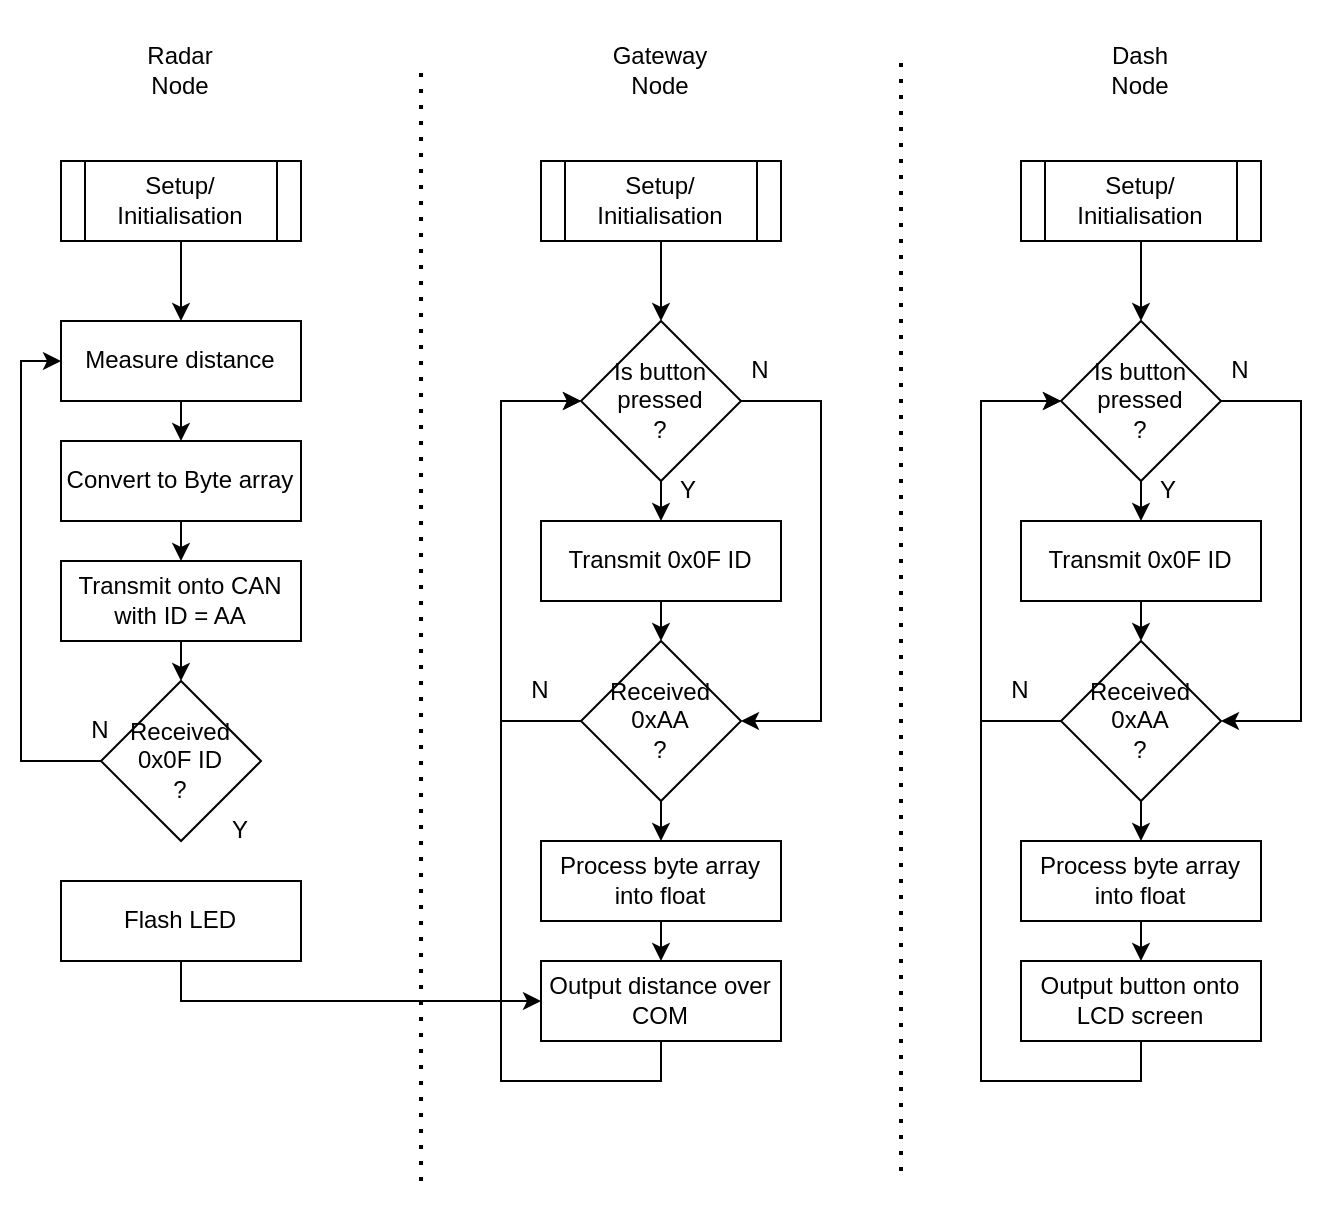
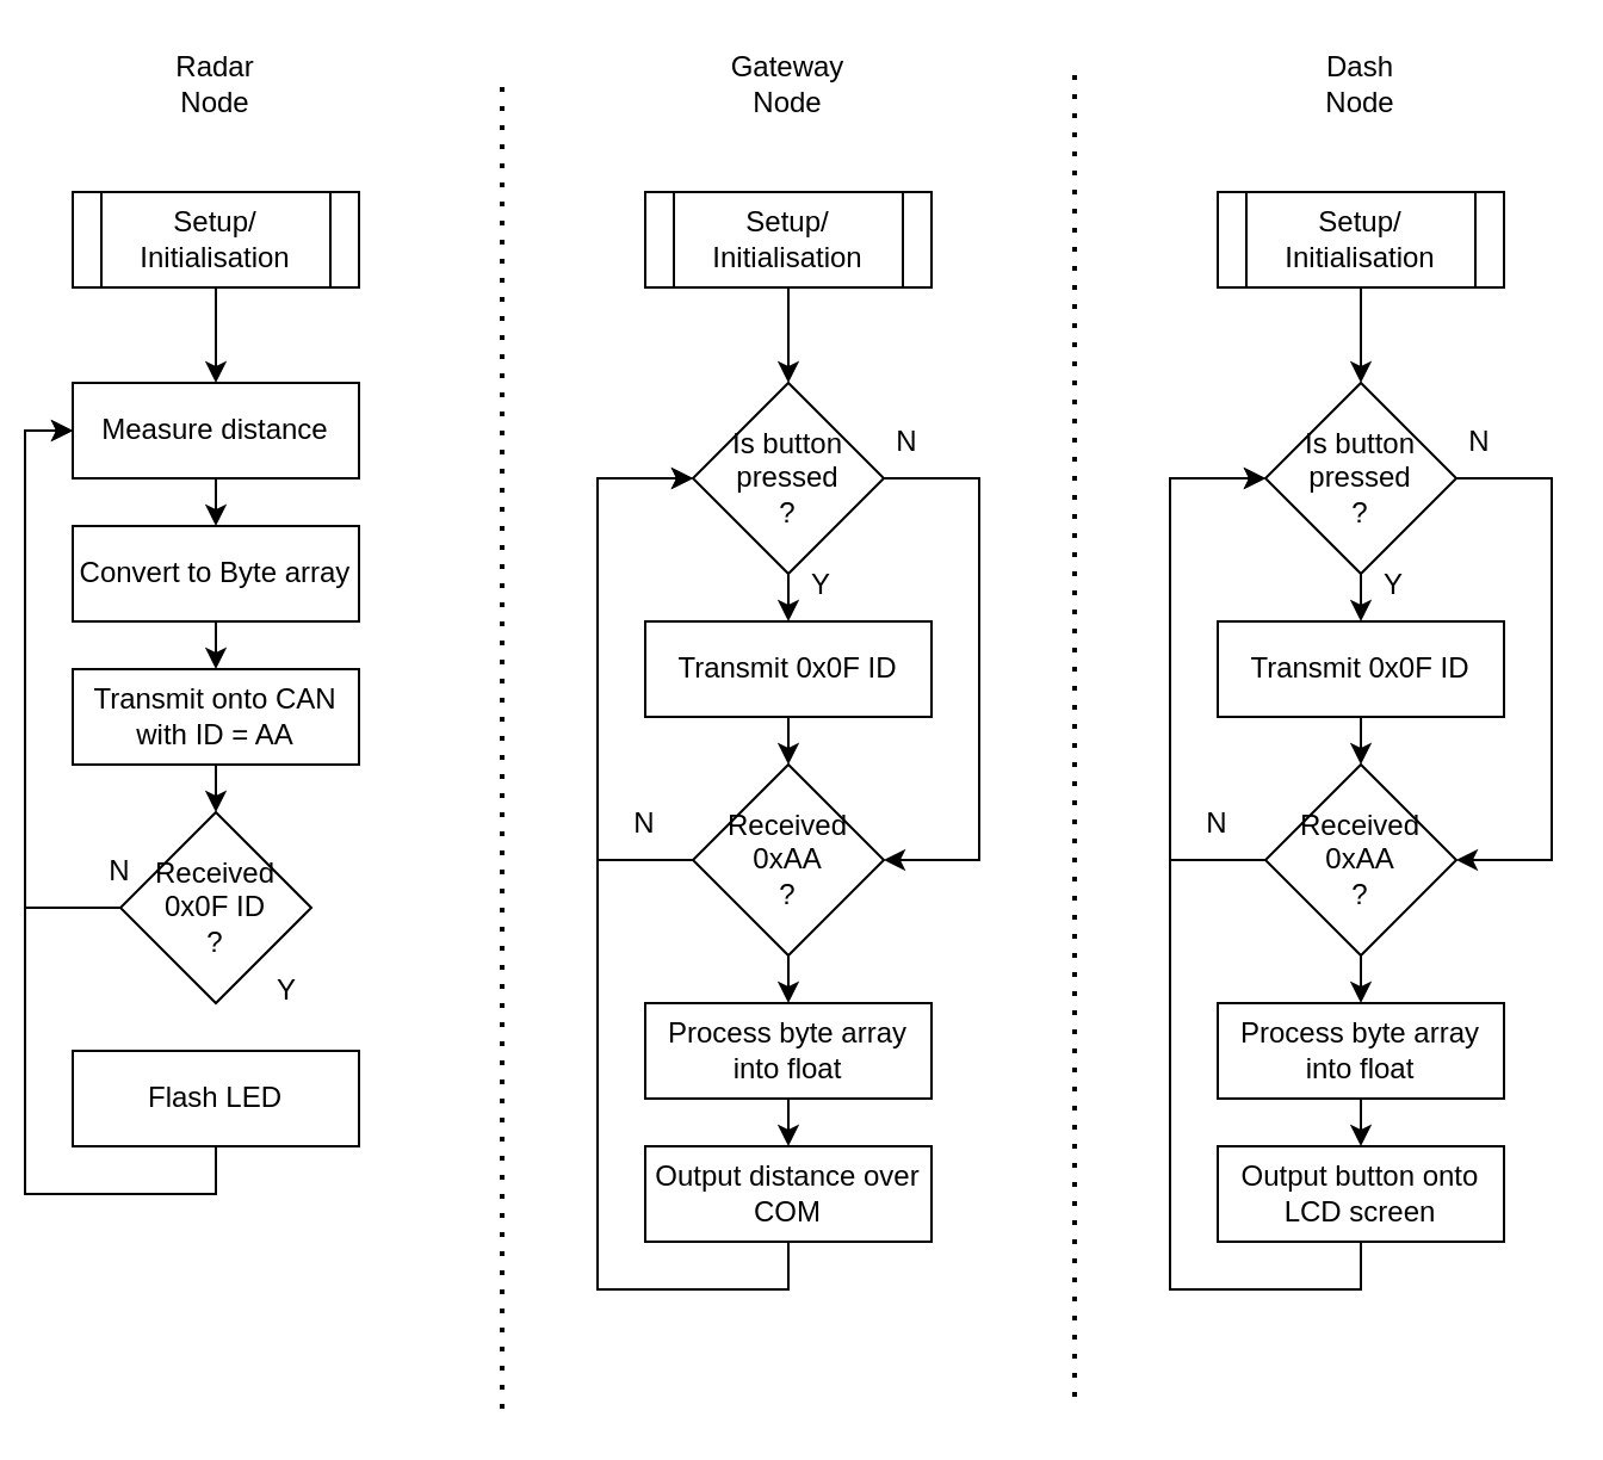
  <mxCell id="0" />
  <mxCell id="1" parent="0" />
  <mxCell id="2" value="Radar Node" style="text;html=1;align=center;verticalAlign=middle;whiteSpace=wrap;rounded=0;" vertex="1" parent="1"><mxGeometry x="60" y="20" width="60" height="30" as="geometry" /></mxCell>
  <mxCell id="3" value="" style="endArrow=none;dashed=1;html=1;dashPattern=1 3;strokeWidth=2;rounded=0;" edge="1" parent="1"><mxGeometry width="50" height="50" relative="1" as="geometry"><mxPoint x="210" y="590" as="sourcePoint" /><mxPoint x="210" y="30" as="targetPoint" /></mxGeometry></mxCell>
  <mxCell id="4" style="edgeStyle=orthogonalEdgeStyle;rounded=0;orthogonalLoop=1;jettySize=auto;html=1;exitX=0.5;exitY=1;exitDx=0;exitDy=0;entryX=0.5;entryY=0;entryDx=0;entryDy=0;" edge="1" parent="1" source="5" target="7"><mxGeometry relative="1" as="geometry" /></mxCell>
  <mxCell id="5" value="Setup/ Initialisation" style="shape=process;whiteSpace=wrap;html=1;backgroundOutline=1;" vertex="1" parent="1"><mxGeometry x="30" y="80" width="120" height="40" as="geometry" /></mxCell>
  <mxCell id="6" style="edgeStyle=orthogonalEdgeStyle;rounded=0;orthogonalLoop=1;jettySize=auto;html=1;exitX=0.5;exitY=1;exitDx=0;exitDy=0;entryX=0.5;entryY=0;entryDx=0;entryDy=0;" edge="1" parent="1" source="7" target="9"><mxGeometry relative="1" as="geometry" /></mxCell>
  <mxCell id="7" value="Measure distance" style="rounded=0;whiteSpace=wrap;html=1;" vertex="1" parent="1"><mxGeometry x="30" y="160" width="120" height="40" as="geometry" /></mxCell>
  <mxCell id="8" style="edgeStyle=orthogonalEdgeStyle;rounded=0;orthogonalLoop=1;jettySize=auto;html=1;exitX=0.5;exitY=1;exitDx=0;exitDy=0;entryX=0.5;entryY=0;entryDx=0;entryDy=0;" edge="1" parent="1" source="9" target="11"><mxGeometry relative="1" as="geometry" /></mxCell>
  <mxCell id="9" value="Convert to Byte array" style="rounded=0;whiteSpace=wrap;html=1;" vertex="1" parent="1"><mxGeometry x="30" y="220" width="120" height="40" as="geometry" /></mxCell>
  <mxCell id="10" style="edgeStyle=orthogonalEdgeStyle;rounded=0;orthogonalLoop=1;jettySize=auto;html=1;exitX=0.5;exitY=1;exitDx=0;exitDy=0;entryX=0.5;entryY=0;entryDx=0;entryDy=0;" edge="1" parent="1" source="11" target="13"><mxGeometry relative="1" as="geometry" /></mxCell>
  <mxCell id="11" value="Transmit onto CAN with ID = AA" style="rounded=0;whiteSpace=wrap;html=1;" vertex="1" parent="1"><mxGeometry x="30" y="280" width="120" height="40" as="geometry" /></mxCell>
  <mxCell id="12" style="edgeStyle=orthogonalEdgeStyle;rounded=0;orthogonalLoop=1;jettySize=auto;html=1;exitX=0;exitY=0.5;exitDx=0;exitDy=0;entryX=0;entryY=0.5;entryDx=0;entryDy=0;" edge="1" parent="1" source="13" target="7"><mxGeometry relative="1" as="geometry" /></mxCell>
  <mxCell id="13" value="Received 0x0F ID&lt;div&gt;?&lt;/div&gt;" style="rhombus;whiteSpace=wrap;html=1;" vertex="1" parent="1"><mxGeometry x="50" y="340" width="80" height="80" as="geometry" /></mxCell>
  <mxCell id="14" value="N" style="text;html=1;align=center;verticalAlign=middle;whiteSpace=wrap;rounded=0;" vertex="1" parent="1"><mxGeometry x="20" y="350" width="60" height="30" as="geometry" /></mxCell>
- <mxCell id="15" style="edgeStyle=orthogonalEdgeStyle;rounded=0;orthogonalLoop=1;jettySize=auto;html=1;exitX=0.5;exitY=1;exitDx=0;exitDy=0;" edge="1" parent="1" source="16" target="35"><mxGeometry relative="1" as="geometry" /></mxCell>
+ <mxCell id="15" style="edgeStyle=orthogonalEdgeStyle;rounded=0;orthogonalLoop=1;jettySize=auto;html=1;exitX=0.5;exitY=1;exitDx=0;exitDy=0;entryX=0;entryY=0.5;entryDx=0;entryDy=0;" edge="1" parent="1" source="16" target="7"><mxGeometry relative="1" as="geometry" /></mxCell>
  <mxCell id="16" value="Flash LED" style="rounded=0;whiteSpace=wrap;html=1;" vertex="1" parent="1"><mxGeometry x="30" y="440" width="120" height="40" as="geometry" /></mxCell>
  <mxCell id="17" value="Y" style="text;html=1;align=center;verticalAlign=middle;whiteSpace=wrap;rounded=0;" vertex="1" parent="1"><mxGeometry x="90" y="400" width="60" height="30" as="geometry" /></mxCell>
  <mxCell id="18" style="edgeStyle=orthogonalEdgeStyle;rounded=0;orthogonalLoop=1;jettySize=auto;html=1;exitX=0.5;exitY=1;exitDx=0;exitDy=0;entryX=0.5;entryY=0;entryDx=0;entryDy=0;" edge="1" parent="1" source="19" target="23"><mxGeometry relative="1" as="geometry" /></mxCell>
  <mxCell id="19" value="Setup/ Initialisation" style="shape=process;whiteSpace=wrap;html=1;backgroundOutline=1;" vertex="1" parent="1"><mxGeometry x="270" y="80" width="120" height="40" as="geometry" /></mxCell>
  <mxCell id="20" value="Gateway Node" style="text;html=1;align=center;verticalAlign=middle;whiteSpace=wrap;rounded=0;" vertex="1" parent="1"><mxGeometry x="300" y="20" width="60" height="30" as="geometry" /></mxCell>
  <mxCell id="21" style="edgeStyle=orthogonalEdgeStyle;rounded=0;orthogonalLoop=1;jettySize=auto;html=1;exitX=0.5;exitY=1;exitDx=0;exitDy=0;entryX=0.5;entryY=0;entryDx=0;entryDy=0;" edge="1" parent="1" source="23" target="25"><mxGeometry relative="1" as="geometry" /></mxCell>
  <mxCell id="22" style="edgeStyle=orthogonalEdgeStyle;rounded=0;orthogonalLoop=1;jettySize=auto;html=1;exitX=1;exitY=0.5;exitDx=0;exitDy=0;entryX=1;entryY=0.5;entryDx=0;entryDy=0;" edge="1" parent="1" source="23" target="28"><mxGeometry relative="1" as="geometry"><Array as="points"><mxPoint x="410" y="200" /><mxPoint x="410" y="360" /></Array></mxGeometry></mxCell>
  <mxCell id="23" value="Is button pressed&lt;div&gt;?&lt;/div&gt;" style="rhombus;whiteSpace=wrap;html=1;" vertex="1" parent="1"><mxGeometry x="290" y="160" width="80" height="80" as="geometry" /></mxCell>
  <mxCell id="24" style="edgeStyle=orthogonalEdgeStyle;rounded=0;orthogonalLoop=1;jettySize=auto;html=1;exitX=0.5;exitY=1;exitDx=0;exitDy=0;entryX=0.5;entryY=0;entryDx=0;entryDy=0;" edge="1" parent="1" source="25" target="28"><mxGeometry relative="1" as="geometry" /></mxCell>
  <mxCell id="25" value="Transmit 0x0F ID" style="rounded=0;whiteSpace=wrap;html=1;" vertex="1" parent="1"><mxGeometry x="270" y="260" width="120" height="40" as="geometry" /></mxCell>
  <mxCell id="26" style="edgeStyle=orthogonalEdgeStyle;rounded=0;orthogonalLoop=1;jettySize=auto;html=1;exitX=0;exitY=0.5;exitDx=0;exitDy=0;entryX=0;entryY=0.5;entryDx=0;entryDy=0;" edge="1" parent="1" source="28" target="23"><mxGeometry relative="1" as="geometry"><Array as="points"><mxPoint x="250" y="360" /><mxPoint x="250" y="200" /></Array></mxGeometry></mxCell>
  <mxCell id="27" style="edgeStyle=orthogonalEdgeStyle;rounded=0;orthogonalLoop=1;jettySize=auto;html=1;exitX=0.5;exitY=1;exitDx=0;exitDy=0;entryX=0.5;entryY=0;entryDx=0;entryDy=0;" edge="1" parent="1" source="28" target="33"><mxGeometry relative="1" as="geometry" /></mxCell>
  <mxCell id="28" value="Received 0xAA&lt;div&gt;?&lt;/div&gt;" style="rhombus;whiteSpace=wrap;html=1;" vertex="1" parent="1"><mxGeometry x="290" y="320" width="80" height="80" as="geometry" /></mxCell>
  <mxCell id="29" value="N" style="text;html=1;align=center;verticalAlign=middle;whiteSpace=wrap;rounded=0;" vertex="1" parent="1"><mxGeometry x="240" y="330" width="60" height="30" as="geometry" /></mxCell>
  <mxCell id="30" value="Y" style="text;html=1;align=center;verticalAlign=middle;whiteSpace=wrap;rounded=0;" vertex="1" parent="1"><mxGeometry x="314" y="230" width="60" height="30" as="geometry" /></mxCell>
  <mxCell id="31" value="N" style="text;html=1;align=center;verticalAlign=middle;whiteSpace=wrap;rounded=0;" vertex="1" parent="1"><mxGeometry x="350" y="170" width="60" height="30" as="geometry" /></mxCell>
  <mxCell id="32" style="edgeStyle=orthogonalEdgeStyle;rounded=0;orthogonalLoop=1;jettySize=auto;html=1;exitX=0.5;exitY=1;exitDx=0;exitDy=0;entryX=0.5;entryY=0;entryDx=0;entryDy=0;" edge="1" parent="1" source="33" target="35"><mxGeometry relative="1" as="geometry" /></mxCell>
  <mxCell id="33" value="Process byte array into float" style="rounded=0;whiteSpace=wrap;html=1;" vertex="1" parent="1"><mxGeometry x="270" y="420" width="120" height="40" as="geometry" /></mxCell>
  <mxCell id="34" style="edgeStyle=orthogonalEdgeStyle;rounded=0;orthogonalLoop=1;jettySize=auto;html=1;exitX=0.5;exitY=1;exitDx=0;exitDy=0;entryX=0;entryY=0.5;entryDx=0;entryDy=0;" edge="1" parent="1" source="35" target="23"><mxGeometry relative="1" as="geometry"><Array as="points"><mxPoint x="330" y="540" /><mxPoint x="250" y="540" /><mxPoint x="250" y="200" /></Array></mxGeometry></mxCell>
  <mxCell id="35" value="Output distance over COM" style="rounded=0;whiteSpace=wrap;html=1;" vertex="1" parent="1"><mxGeometry x="270" y="480" width="120" height="40" as="geometry" /></mxCell>
  <mxCell id="36" value="" style="endArrow=none;dashed=1;html=1;dashPattern=1 3;strokeWidth=2;rounded=0;" edge="1" parent="1"><mxGeometry width="50" height="50" relative="1" as="geometry"><mxPoint x="450" y="585" as="sourcePoint" /><mxPoint x="450" y="25" as="targetPoint" /></mxGeometry></mxCell>
  <mxCell id="37" style="edgeStyle=orthogonalEdgeStyle;rounded=0;orthogonalLoop=1;jettySize=auto;html=1;exitX=0.5;exitY=1;exitDx=0;exitDy=0;" edge="1" parent="1" source="38" target="42"><mxGeometry relative="1" as="geometry" /></mxCell>
  <mxCell id="38" value="Setup/ Initialisation" style="shape=process;whiteSpace=wrap;html=1;backgroundOutline=1;" vertex="1" parent="1"><mxGeometry x="510" y="80" width="120" height="40" as="geometry" /></mxCell>
  <mxCell id="39" value="Dash Node" style="text;html=1;align=center;verticalAlign=middle;whiteSpace=wrap;rounded=0;" vertex="1" parent="1"><mxGeometry x="540" y="20" width="60" height="30" as="geometry" /></mxCell>
  <mxCell id="40" style="edgeStyle=orthogonalEdgeStyle;rounded=0;orthogonalLoop=1;jettySize=auto;html=1;exitX=0.5;exitY=1;exitDx=0;exitDy=0;entryX=0.5;entryY=0;entryDx=0;entryDy=0;" edge="1" parent="1" source="42" target="44"><mxGeometry relative="1" as="geometry" /></mxCell>
  <mxCell id="41" style="edgeStyle=orthogonalEdgeStyle;rounded=0;orthogonalLoop=1;jettySize=auto;html=1;exitX=1;exitY=0.5;exitDx=0;exitDy=0;entryX=1;entryY=0.5;entryDx=0;entryDy=0;" edge="1" parent="1" source="42" target="47"><mxGeometry relative="1" as="geometry"><Array as="points"><mxPoint x="650" y="200" /><mxPoint x="650" y="360" /></Array></mxGeometry></mxCell>
  <mxCell id="42" value="Is button pressed&lt;div&gt;?&lt;/div&gt;" style="rhombus;whiteSpace=wrap;html=1;" vertex="1" parent="1"><mxGeometry x="530" y="160" width="80" height="80" as="geometry" /></mxCell>
  <mxCell id="43" style="edgeStyle=orthogonalEdgeStyle;rounded=0;orthogonalLoop=1;jettySize=auto;html=1;exitX=0.5;exitY=1;exitDx=0;exitDy=0;entryX=0.5;entryY=0;entryDx=0;entryDy=0;" edge="1" parent="1" source="44" target="47"><mxGeometry relative="1" as="geometry" /></mxCell>
  <mxCell id="44" value="Transmit 0x0F ID" style="rounded=0;whiteSpace=wrap;html=1;" vertex="1" parent="1"><mxGeometry x="510" y="260" width="120" height="40" as="geometry" /></mxCell>
  <mxCell id="45" style="edgeStyle=orthogonalEdgeStyle;rounded=0;orthogonalLoop=1;jettySize=auto;html=1;exitX=0;exitY=0.5;exitDx=0;exitDy=0;entryX=0;entryY=0.5;entryDx=0;entryDy=0;" edge="1" parent="1" source="47" target="42"><mxGeometry relative="1" as="geometry"><Array as="points"><mxPoint x="490" y="360" /><mxPoint x="490" y="200" /></Array></mxGeometry></mxCell>
  <mxCell id="46" style="edgeStyle=orthogonalEdgeStyle;rounded=0;orthogonalLoop=1;jettySize=auto;html=1;exitX=0.5;exitY=1;exitDx=0;exitDy=0;entryX=0.5;entryY=0;entryDx=0;entryDy=0;" edge="1" parent="1" source="47" target="52"><mxGeometry relative="1" as="geometry" /></mxCell>
  <mxCell id="47" value="Received 0xAA&lt;div&gt;?&lt;/div&gt;" style="rhombus;whiteSpace=wrap;html=1;" vertex="1" parent="1"><mxGeometry x="530" y="320" width="80" height="80" as="geometry" /></mxCell>
  <mxCell id="48" value="N" style="text;html=1;align=center;verticalAlign=middle;whiteSpace=wrap;rounded=0;" vertex="1" parent="1"><mxGeometry x="480" y="330" width="60" height="30" as="geometry" /></mxCell>
  <mxCell id="49" value="Y" style="text;html=1;align=center;verticalAlign=middle;whiteSpace=wrap;rounded=0;" vertex="1" parent="1"><mxGeometry x="554" y="230" width="60" height="30" as="geometry" /></mxCell>
  <mxCell id="50" value="N" style="text;html=1;align=center;verticalAlign=middle;whiteSpace=wrap;rounded=0;" vertex="1" parent="1"><mxGeometry x="590" y="170" width="60" height="30" as="geometry" /></mxCell>
  <mxCell id="51" style="edgeStyle=orthogonalEdgeStyle;rounded=0;orthogonalLoop=1;jettySize=auto;html=1;exitX=0.5;exitY=1;exitDx=0;exitDy=0;entryX=0.5;entryY=0;entryDx=0;entryDy=0;" edge="1" parent="1" source="52" target="54"><mxGeometry relative="1" as="geometry" /></mxCell>
  <mxCell id="52" value="Process byte array into float" style="rounded=0;whiteSpace=wrap;html=1;" vertex="1" parent="1"><mxGeometry x="510" y="420" width="120" height="40" as="geometry" /></mxCell>
  <mxCell id="53" style="edgeStyle=orthogonalEdgeStyle;rounded=0;orthogonalLoop=1;jettySize=auto;html=1;exitX=0.5;exitY=1;exitDx=0;exitDy=0;entryX=0;entryY=0.5;entryDx=0;entryDy=0;" edge="1" parent="1" source="54" target="42"><mxGeometry relative="1" as="geometry"><Array as="points"><mxPoint x="570" y="540" /><mxPoint x="490" y="540" /><mxPoint x="490" y="200" /></Array></mxGeometry></mxCell>
  <mxCell id="54" value="Output button onto LCD screen" style="rounded=0;whiteSpace=wrap;html=1;" vertex="1" parent="1"><mxGeometry x="510" y="480" width="120" height="40" as="geometry" /></mxCell>
